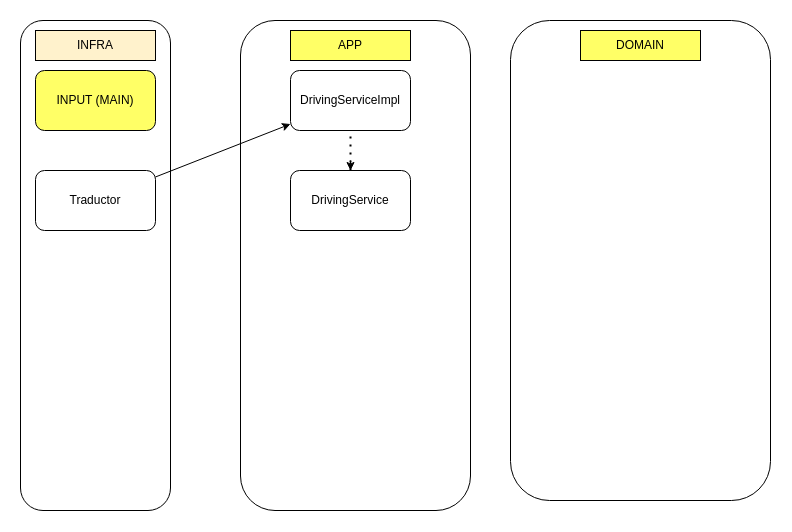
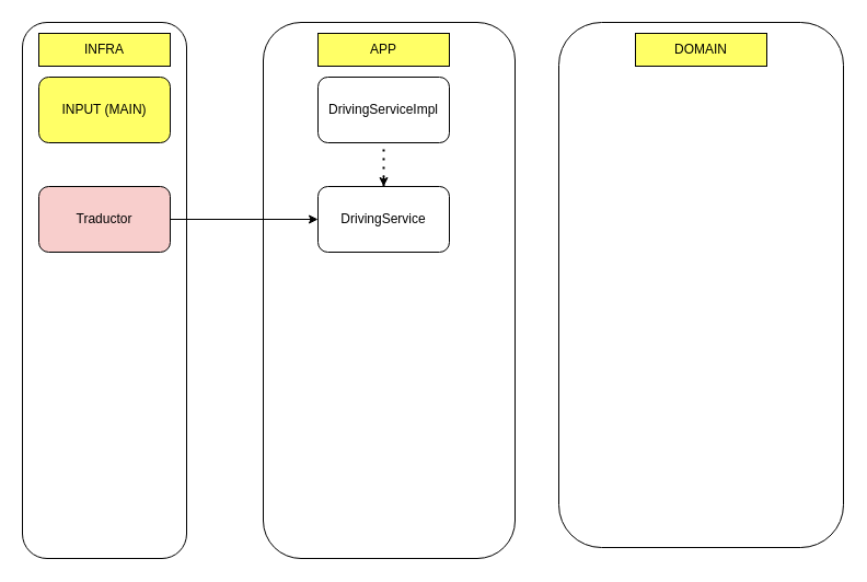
  <mxCell id="0" />
  <mxCell id="1" parent="0" />
  <mxCell id="2" value="" style="rounded=1;whiteSpace=wrap;html=1;" vertex="1" parent="1"><mxGeometry x="20" y="20" width="150" height="490" as="geometry" /></mxCell>
  <mxCell id="3" value="INPUT (MAIN)" style="rounded=1;whiteSpace=wrap;html=1;fillColor=#ffff66;" vertex="1" parent="1"><mxGeometry x="35" y="70" width="120" height="60" as="geometry" /></mxCell>
  <mxCell id="4" value="" style="rounded=1;whiteSpace=wrap;html=1;" vertex="1" parent="1"><mxGeometry x="240" y="20" width="230" height="490" as="geometry" /></mxCell>
  <mxCell id="5" value="" style="rounded=1;whiteSpace=wrap;html=1;" vertex="1" parent="1"><mxGeometry x="510" y="20" width="260" height="480" as="geometry" /></mxCell>
- <mxCell id="6" value="INFRA" style="rounded=0;whiteSpace=wrap;html=1;fillColor=#fff2cc;" vertex="1" parent="1"><mxGeometry x="35" y="30" width="120" height="30" as="geometry" /></mxCell>
+ <mxCell id="6" value="INFRA" style="rounded=0;whiteSpace=wrap;html=1;fillColor=#FFFF66;" vertex="1" parent="1"><mxGeometry x="35" y="30" width="120" height="30" as="geometry" /></mxCell>
  <mxCell id="7" value="APP" style="rounded=0;whiteSpace=wrap;html=1;fillColor=#FFFF66;" vertex="1" parent="1"><mxGeometry x="290" y="30" width="120" height="30" as="geometry" /></mxCell>
  <mxCell id="8" value="DOMAIN" style="rounded=0;whiteSpace=wrap;html=1;fillColor=#FFFF66;" vertex="1" parent="1"><mxGeometry x="580" y="30" width="120" height="30" as="geometry" /></mxCell>
  <mxCell id="9" value="DrivingService" style="rounded=1;whiteSpace=wrap;html=1;" vertex="1" parent="1"><mxGeometry x="290" y="170" width="120" height="60" as="geometry" /></mxCell>
  <mxCell id="10" value="DrivingServiceImpl" style="rounded=1;whiteSpace=wrap;html=1;" vertex="1" parent="1"><mxGeometry x="290" y="70" width="120" height="60" as="geometry" /></mxCell>
  <mxCell id="11" value="" style="endArrow=none;dashed=1;html=1;dashPattern=1 3;strokeWidth=2;rounded=0;entryX=0.5;entryY=1;entryDx=0;entryDy=0;" edge="1" parent="1" target="10"><mxGeometry width="50" height="50" relative="1" as="geometry"><mxPoint x="350" y="170" as="sourcePoint" /><mxPoint x="390" y="240" as="targetPoint" /></mxGeometry></mxCell>
  <mxCell id="12" value="" style="endArrow=classic;html=1;rounded=0;entryX=0.5;entryY=0;entryDx=0;entryDy=0;" edge="1" parent="1" target="9"><mxGeometry width="50" height="50" relative="1" as="geometry"><mxPoint x="350" y="160" as="sourcePoint" /><mxPoint x="390" y="240" as="targetPoint" /></mxGeometry></mxCell>
- <mxCell id="13" style="edgeStyle=none;rounded=0;orthogonalLoop=1;jettySize=auto;html=1;" edge="1" parent="1" source="14" target="10"><mxGeometry relative="1" as="geometry" /></mxCell>
- <mxCell id="14" value="Traductor" style="rounded=1;whiteSpace=wrap;html=1;" vertex="1" parent="1"><mxGeometry x="35" y="170" width="120" height="60" as="geometry" /></mxCell>
+ <mxCell id="13" style="edgeStyle=none;rounded=0;orthogonalLoop=1;jettySize=auto;html=1;entryX=0;entryY=0.5;entryDx=0;entryDy=0;" edge="1" parent="1" source="14" target="9"><mxGeometry relative="1" as="geometry" /></mxCell>
+ <mxCell id="14" value="Traductor" style="rounded=1;whiteSpace=wrap;html=1;fillColor=#f8cecc;" vertex="1" parent="1"><mxGeometry x="35" y="170" width="120" height="60" as="geometry" /></mxCell>
